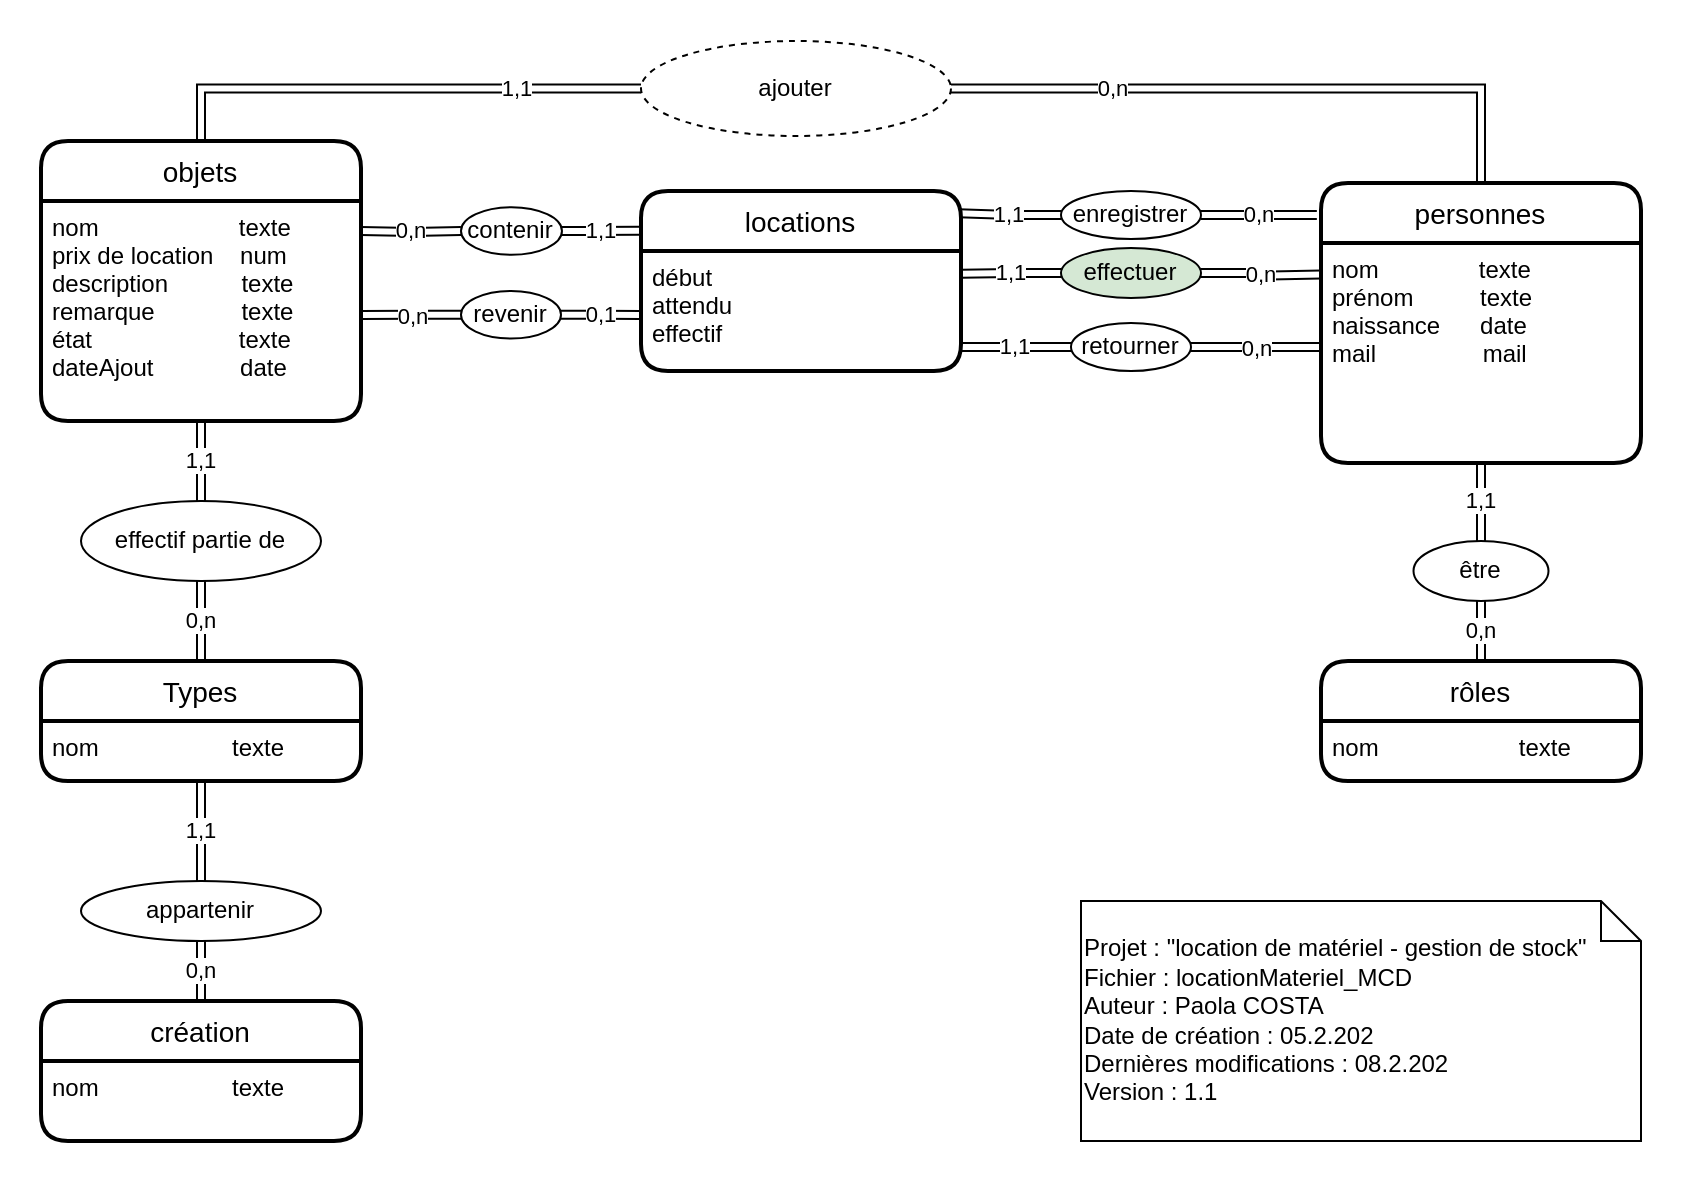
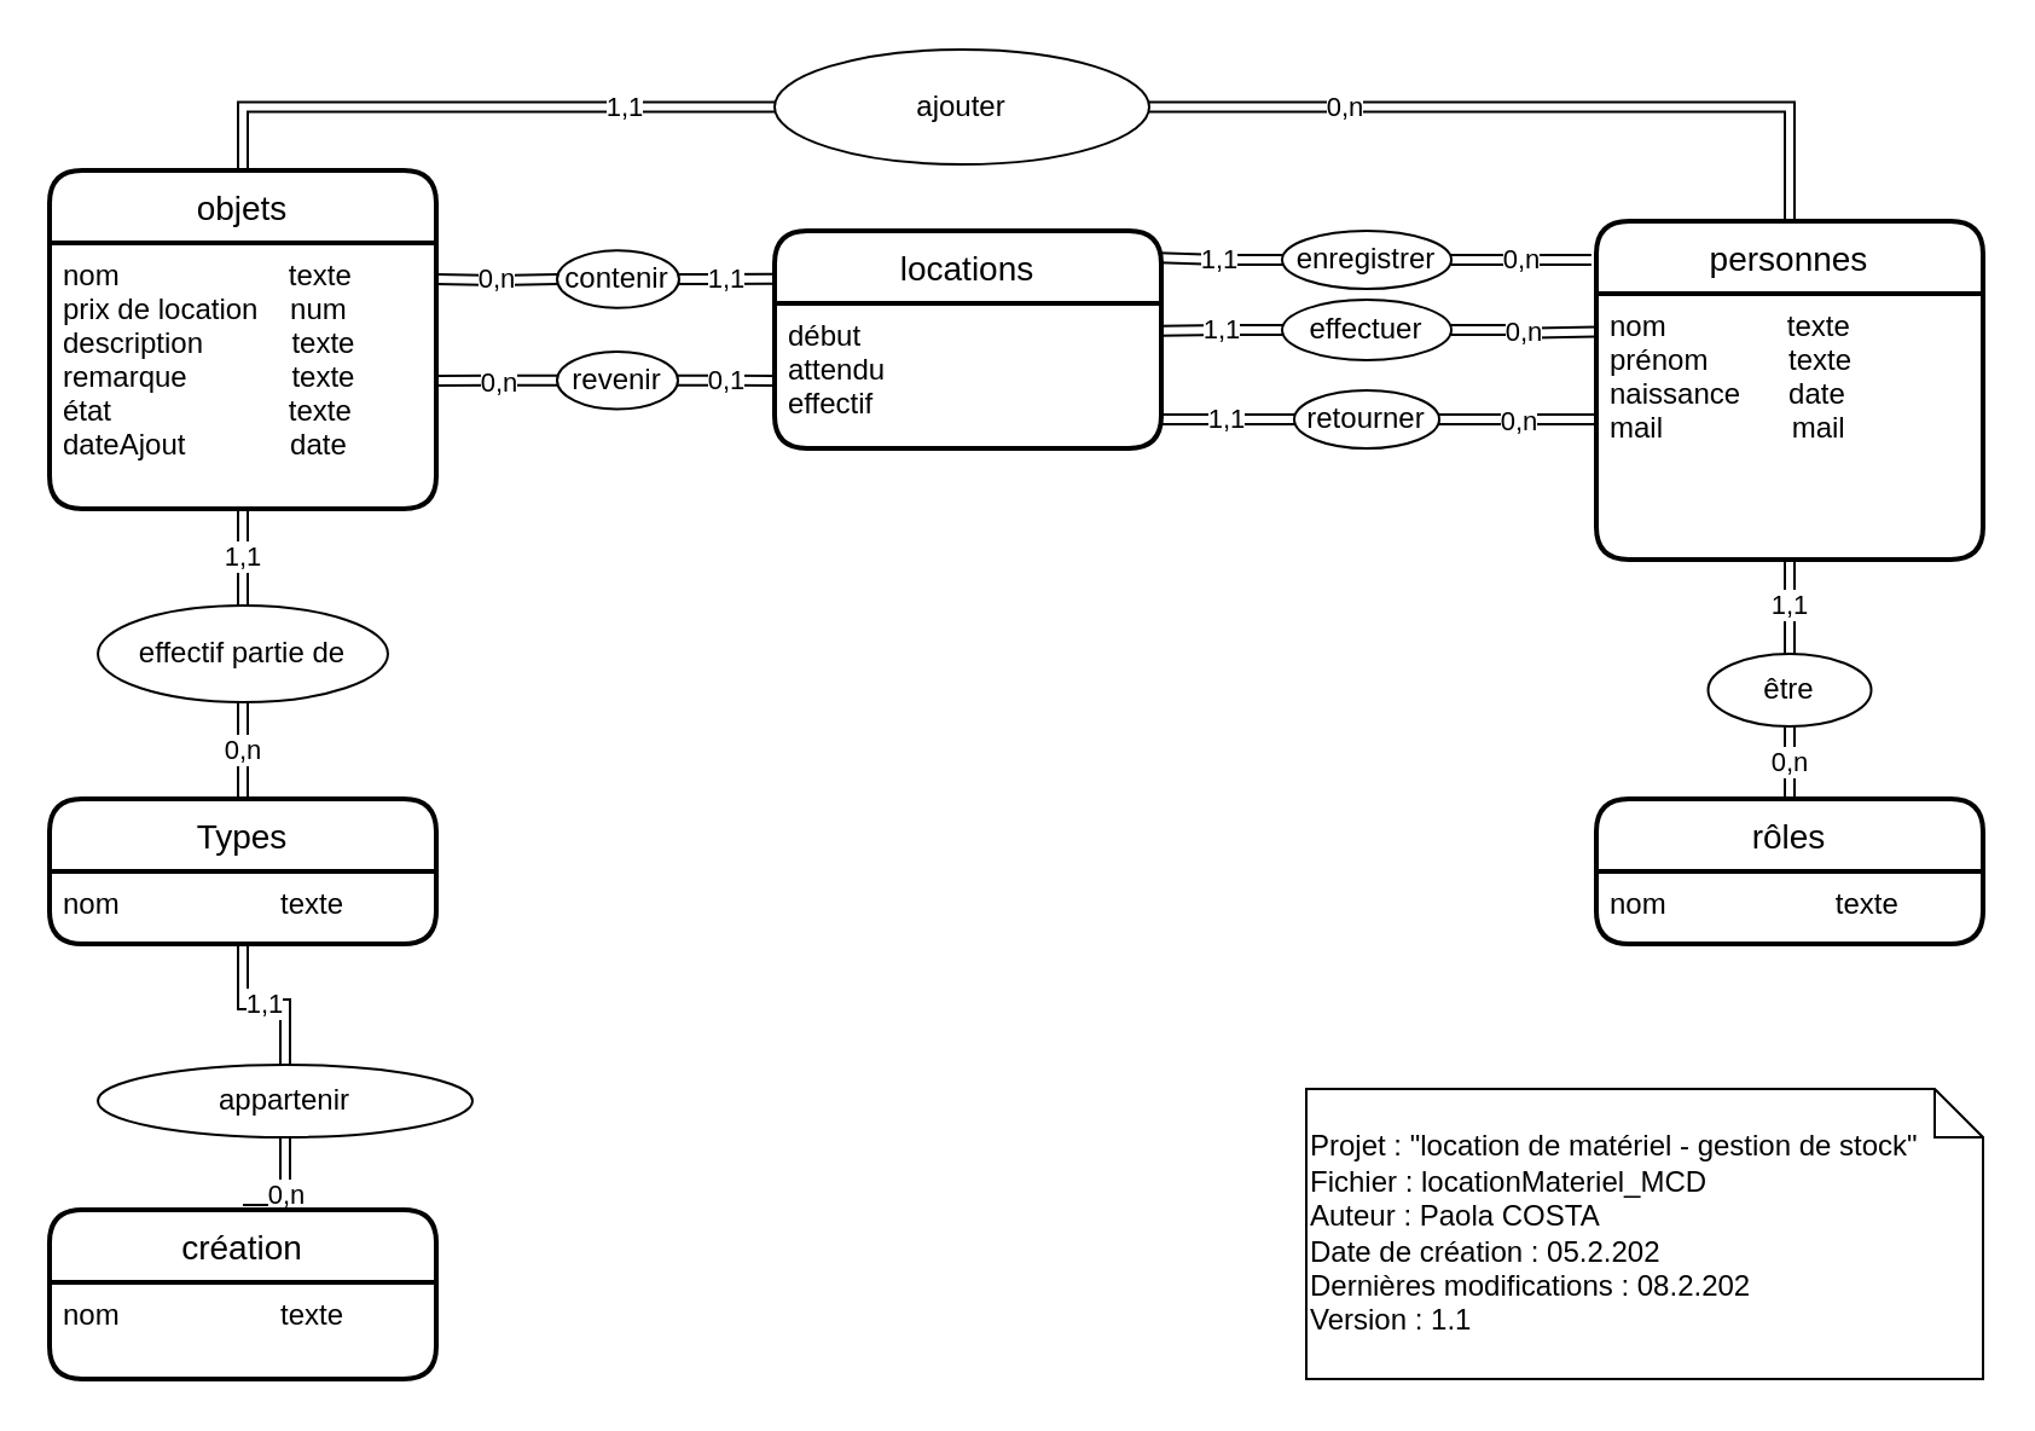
  <mxCell id="0" />
  <mxCell id="1" parent="0" />
  <mxCell id="2" value="1,1" style="edgeStyle=orthogonalEdgeStyle;shape=link;curved=1;rounded=0;orthogonalLoop=1;jettySize=auto;html=1;exitX=0.5;exitY=1;exitDx=0;exitDy=0;entryX=0.5;entryY=0;entryDx=0;entryDy=0;" parent="1" source="4" target="10" edge="1"><mxGeometry relative="1" as="geometry" /></mxCell>
  <mxCell id="3" value="0,n" style="edgeStyle=orthogonalEdgeStyle;shape=link;curved=1;rounded=0;orthogonalLoop=1;jettySize=auto;html=1;exitX=1;exitY=0.5;exitDx=0;exitDy=0;entryX=0;entryY=0.5;entryDx=0;entryDy=0;" parent="1" target="27" edge="1"><mxGeometry relative="1" as="geometry"><mxPoint x="180" y="115" as="sourcePoint" /></mxGeometry></mxCell>
  <mxCell id="4" value="objets" style="swimlane;childLayout=stackLayout;horizontal=1;startSize=30;horizontalStack=0;rounded=1;fontSize=14;fontStyle=0;strokeWidth=2;resizeParent=0;resizeLast=1;shadow=0;dashed=0;align=center;" parent="1" vertex="1"><mxGeometry x="20" y="70" width="160" height="140" as="geometry"><mxRectangle x="60" y="120" width="70" height="30" as="alternateBounds" /></mxGeometry></mxCell>
  <mxCell id="5" value="nom                     texte&#10;prix de location    num&#10;description           texte&#10;remarque             texte&#10;état                      texte&#10;dateAjout             date&#10;" style="align=left;strokeColor=none;fillColor=none;spacingLeft=4;fontSize=12;verticalAlign=top;resizable=0;rotatable=0;part=1;" parent="4" vertex="1"><mxGeometry y="30" width="160" height="110" as="geometry" /></mxCell>
  <mxCell id="6" value="Projet : &quot;location de matériel - gestion de stock&quot;&lt;br&gt;Fichier : locationMateriel_MCD&lt;br&gt;Auteur : Paola COSTA&lt;br&gt;Date de création : 05.2.202&lt;br&gt;Dernières modifications : 08.2.202&lt;br&gt;Version : 1.1" style="shape=note;size=20;whiteSpace=wrap;html=1;align=left;" parent="1" vertex="1"><mxGeometry x="540" y="450" width="280" height="120" as="geometry" /></mxCell>
  <mxCell id="7" value="0,n" style="edgeStyle=orthogonalEdgeStyle;shape=link;curved=1;rounded=0;orthogonalLoop=1;jettySize=auto;html=1;exitX=0.5;exitY=0;exitDx=0;exitDy=0;entryX=0.5;entryY=1;entryDx=0;entryDy=0;" parent="1" source="8" target="10" edge="1"><mxGeometry relative="1" as="geometry" /></mxCell>
  <mxCell id="8" value="Types" style="swimlane;childLayout=stackLayout;horizontal=1;startSize=30;horizontalStack=0;rounded=1;fontSize=14;fontStyle=0;strokeWidth=2;resizeParent=0;resizeLast=1;shadow=0;dashed=0;align=center;" parent="1" vertex="1"><mxGeometry x="20" y="330" width="160" height="60" as="geometry"><mxRectangle x="60" y="120" width="70" height="30" as="alternateBounds" /></mxGeometry></mxCell>
  <mxCell id="9" value="nom                    texte" style="align=left;strokeColor=none;fillColor=none;spacingLeft=4;fontSize=12;verticalAlign=top;resizable=0;rotatable=0;part=1;" parent="8" vertex="1"><mxGeometry y="30" width="160" height="30" as="geometry" /></mxCell>
  <mxCell id="10" value="effectif partie de" style="ellipse;whiteSpace=wrap;html=1;" parent="1" vertex="1"><mxGeometry x="40" y="250" width="120" height="40" as="geometry" /></mxCell>
  <mxCell id="11" value="personnes" style="swimlane;childLayout=stackLayout;horizontal=1;startSize=30;horizontalStack=0;rounded=1;fontSize=14;fontStyle=0;strokeWidth=2;resizeParent=0;resizeLast=1;shadow=0;dashed=0;align=center;" parent="1" vertex="1"><mxGeometry x="660" y="91" width="160" height="140" as="geometry"><mxRectangle x="60" y="120" width="70" height="30" as="alternateBounds" /></mxGeometry></mxCell>
  <mxCell id="12" value="nom               texte&#10;prénom          texte&#10;naissance      date&#10;mail                mail " style="align=left;strokeColor=none;fillColor=none;spacingLeft=4;fontSize=12;verticalAlign=top;resizable=0;rotatable=0;part=1;" parent="11" vertex="1"><mxGeometry y="30" width="160" height="110" as="geometry" /></mxCell>
  <mxCell id="13" value="0,n" style="edgeStyle=orthogonalEdgeStyle;shape=link;curved=1;rounded=0;orthogonalLoop=1;jettySize=auto;html=1;exitX=1;exitY=0.5;exitDx=0;exitDy=0;entryX=-0.013;entryY=0.1;entryDx=0;entryDy=0;entryPerimeter=0;" parent="1" source="15" edge="1"><mxGeometry relative="1" as="geometry"><mxPoint x="657.92" y="107" as="targetPoint" /></mxGeometry></mxCell>
  <mxCell id="14" value="1,1" style="edgeStyle=orthogonalEdgeStyle;shape=link;curved=1;rounded=0;orthogonalLoop=1;jettySize=auto;html=1;exitX=0;exitY=0.5;exitDx=0;exitDy=0;entryX=0.993;entryY=0.124;entryDx=0;entryDy=0;entryPerimeter=0;" parent="1" source="15" target="24" edge="1"><mxGeometry relative="1" as="geometry"><Array as="points"><mxPoint x="505" y="107" /></Array></mxGeometry></mxCell>
  <mxCell id="15" value="enregistrer" style="ellipse;whiteSpace=wrap;html=1;" parent="1" vertex="1"><mxGeometry x="530" y="95" width="70" height="24" as="geometry" /></mxCell>
  <mxCell id="16" value="0,n" style="edgeStyle=orthogonalEdgeStyle;shape=link;curved=1;rounded=0;orthogonalLoop=1;jettySize=auto;html=1;exitX=0.5;exitY=0;exitDx=0;exitDy=0;entryX=0.5;entryY=1;entryDx=0;entryDy=0;" parent="1" source="17" target="20" edge="1"><mxGeometry relative="1" as="geometry" /></mxCell>
  <mxCell id="17" value="rôles" style="swimlane;childLayout=stackLayout;horizontal=1;startSize=30;horizontalStack=0;rounded=1;fontSize=14;fontStyle=0;strokeWidth=2;resizeParent=0;resizeLast=1;shadow=0;dashed=0;align=center;" parent="1" vertex="1"><mxGeometry x="660" y="330" width="160" height="60" as="geometry"><mxRectangle x="60" y="120" width="70" height="30" as="alternateBounds" /></mxGeometry></mxCell>
  <mxCell id="18" value="nom                     texte&#10;" style="align=left;strokeColor=none;fillColor=none;spacingLeft=4;fontSize=12;verticalAlign=top;resizable=0;rotatable=0;part=1;" parent="17" vertex="1"><mxGeometry y="30" width="160" height="30" as="geometry" /></mxCell>
  <mxCell id="19" value="1,1" style="edgeStyle=orthogonalEdgeStyle;shape=link;curved=1;rounded=0;orthogonalLoop=1;jettySize=auto;html=1;exitX=0.5;exitY=0;exitDx=0;exitDy=0;entryX=0.5;entryY=1;entryDx=0;entryDy=0;" parent="1" source="20" target="12" edge="1"><mxGeometry relative="1" as="geometry" /></mxCell>
  <mxCell id="20" value="être" style="ellipse;whiteSpace=wrap;html=1;" parent="1" vertex="1"><mxGeometry x="706.25" y="270" width="67.5" height="30" as="geometry" /></mxCell>
  <mxCell id="21" value="0,n" style="edgeStyle=orthogonalEdgeStyle;shape=link;curved=1;rounded=0;orthogonalLoop=1;jettySize=auto;html=1;exitX=1;exitY=0.5;exitDx=0;exitDy=0;" parent="1" source="23" target="11" edge="1"><mxGeometry x="-0.483" relative="1" as="geometry"><mxPoint as="offset" /></mxGeometry></mxCell>
  <mxCell id="22" value="1,1" style="edgeStyle=orthogonalEdgeStyle;shape=link;curved=1;rounded=0;orthogonalLoop=1;jettySize=auto;html=1;exitX=0;exitY=0.5;exitDx=0;exitDy=0;entryX=0.5;entryY=0;entryDx=0;entryDy=0;" parent="1" source="23" target="4" edge="1"><mxGeometry x="-0.495" relative="1" as="geometry"><mxPoint as="offset" /></mxGeometry></mxCell>
- <mxCell id="23" value="ajouter" style="ellipse;whiteSpace=wrap;html=1;dashed=1;" parent="1" vertex="1"><mxGeometry x="320" y="20" width="155" height="47.5" as="geometry" /></mxCell>
+ <mxCell id="23" value="ajouter" style="ellipse;whiteSpace=wrap;html=1;" parent="1" vertex="1"><mxGeometry x="320" y="20" width="155" height="47.5" as="geometry" /></mxCell>
  <mxCell id="24" value="locations" style="swimlane;childLayout=stackLayout;horizontal=1;startSize=30;horizontalStack=0;rounded=1;fontSize=14;fontStyle=0;strokeWidth=2;resizeParent=0;resizeLast=1;shadow=0;dashed=0;align=center;" parent="1" vertex="1"><mxGeometry x="320" y="95" width="160" height="90" as="geometry"><mxRectangle x="60" y="120" width="70" height="30" as="alternateBounds" /></mxGeometry></mxCell>
  <mxCell id="25" value="début&#10;attendu&#10;effectif" style="align=left;strokeColor=none;fillColor=none;spacingLeft=4;fontSize=12;verticalAlign=top;resizable=0;rotatable=0;part=1;" parent="24" vertex="1"><mxGeometry y="30" width="160" height="60" as="geometry" /></mxCell>
  <mxCell id="26" value="1,1" style="edgeStyle=orthogonalEdgeStyle;shape=link;curved=1;rounded=0;orthogonalLoop=1;jettySize=auto;html=1;exitX=1;exitY=0.5;exitDx=0;exitDy=0;entryX=-0.003;entryY=0.221;entryDx=0;entryDy=0;entryPerimeter=0;" parent="1" source="27" target="24" edge="1"><mxGeometry relative="1" as="geometry"><Array as="points"><mxPoint x="290" y="115" /></Array></mxGeometry></mxCell>
  <mxCell id="27" value="contenir" style="ellipse;whiteSpace=wrap;html=1;" parent="1" vertex="1"><mxGeometry x="230" y="103.12" width="50.48" height="23.75" as="geometry" /></mxCell>
  <mxCell id="28" value="0,n" style="edgeStyle=orthogonalEdgeStyle;shape=link;curved=1;rounded=0;orthogonalLoop=1;jettySize=auto;html=1;exitX=1;exitY=0.5;exitDx=0;exitDy=0;entryX=0;entryY=0.7;entryDx=0;entryDy=0;entryPerimeter=0;" parent="1" source="30" edge="1"><mxGeometry relative="1" as="geometry"><mxPoint x="660" y="173" as="targetPoint" /></mxGeometry></mxCell>
  <mxCell id="29" value="1,1" style="edgeStyle=orthogonalEdgeStyle;shape=link;curved=1;rounded=0;orthogonalLoop=1;jettySize=auto;html=1;exitX=0;exitY=0.5;exitDx=0;exitDy=0;entryX=0.996;entryY=0.799;entryDx=0;entryDy=0;entryPerimeter=0;" parent="1" source="30" target="25" edge="1"><mxGeometry x="-0.011" relative="1" as="geometry"><mxPoint as="offset" /></mxGeometry></mxCell>
  <mxCell id="30" value="retourner" style="ellipse;whiteSpace=wrap;html=1;" parent="1" vertex="1"><mxGeometry x="535" y="161" width="60" height="24" as="geometry" /></mxCell>
  <mxCell id="31" value="0,n" style="edgeStyle=orthogonalEdgeStyle;shape=link;curved=1;rounded=0;orthogonalLoop=1;jettySize=auto;html=1;exitX=1;exitY=0.5;exitDx=0;exitDy=0;entryX=0;entryY=0.371;entryDx=0;entryDy=0;entryPerimeter=0;" parent="1" source="33" edge="1"><mxGeometry relative="1" as="geometry"><mxPoint x="660" y="136.81" as="targetPoint" /></mxGeometry></mxCell>
  <mxCell id="32" value="1,1" style="edgeStyle=orthogonalEdgeStyle;shape=link;curved=1;rounded=0;orthogonalLoop=1;jettySize=auto;html=1;exitX=0;exitY=0.5;exitDx=0;exitDy=0;entryX=1;entryY=0.19;entryDx=0;entryDy=0;entryPerimeter=0;" parent="1" source="33" target="25" edge="1"><mxGeometry relative="1" as="geometry" /></mxCell>
- <mxCell id="33" value="effectuer" style="ellipse;whiteSpace=wrap;html=1;fillColor=#d5e8d4;" parent="1" vertex="1"><mxGeometry x="530" y="123.5" width="70" height="25" as="geometry" /></mxCell>
+ <mxCell id="33" value="effectuer" style="ellipse;whiteSpace=wrap;html=1;" parent="1" vertex="1"><mxGeometry x="530" y="123.5" width="70" height="25" as="geometry" /></mxCell>
  <mxCell id="34" value="0,n" style="edgeStyle=orthogonalEdgeStyle;shape=link;curved=1;rounded=0;orthogonalLoop=1;jettySize=auto;html=1;exitX=0.5;exitY=0;exitDx=0;exitDy=0;entryX=0.5;entryY=1;entryDx=0;entryDy=0;" parent="1" source="35" target="37" edge="1"><mxGeometry relative="1" as="geometry" /></mxCell>
  <mxCell id="35" value="création" style="swimlane;childLayout=stackLayout;horizontal=1;startSize=30;horizontalStack=0;rounded=1;fontSize=14;fontStyle=0;strokeWidth=2;resizeParent=0;resizeLast=1;shadow=0;dashed=0;align=center;" parent="1" vertex="1"><mxGeometry x="20" y="500" width="160" height="70" as="geometry"><mxRectangle x="60" y="120" width="70" height="30" as="alternateBounds" /></mxGeometry></mxCell>
  <mxCell id="36" value="nom                    texte" style="align=left;strokeColor=none;fillColor=none;spacingLeft=4;fontSize=12;verticalAlign=top;resizable=0;rotatable=0;part=1;" parent="35" vertex="1"><mxGeometry y="30" width="160" height="40" as="geometry" /></mxCell>
- <mxCell id="37" value="appartenir" style="ellipse;whiteSpace=wrap;html=1;" parent="1" vertex="1"><mxGeometry x="40" y="440" width="120" height="30" as="geometry" /></mxCell>
+ <mxCell id="37" value="appartenir" style="ellipse;whiteSpace=wrap;html=1;" parent="1" vertex="1"><mxGeometry x="40" y="440" width="155" height="30" as="geometry" /></mxCell>
  <mxCell id="38" value="1,1" style="edgeStyle=orthogonalEdgeStyle;shape=link;curved=1;rounded=0;orthogonalLoop=1;jettySize=auto;html=1;exitX=0.5;exitY=1;exitDx=0;exitDy=0;entryX=0.5;entryY=0;entryDx=0;entryDy=0;" parent="1" source="9" target="37" edge="1"><mxGeometry relative="1" as="geometry" /></mxCell>
  <mxCell id="39" value="0,1" style="edgeStyle=orthogonalEdgeStyle;shape=link;curved=1;rounded=0;orthogonalLoop=1;jettySize=auto;html=1;exitX=1;exitY=0.5;exitDx=0;exitDy=0;entryX=0;entryY=0.533;entryDx=0;entryDy=0;entryPerimeter=0;" parent="1" source="41" target="25" edge="1"><mxGeometry relative="1" as="geometry" /></mxCell>
  <mxCell id="40" value="0,n" style="edgeStyle=orthogonalEdgeStyle;shape=link;curved=1;rounded=0;orthogonalLoop=1;jettySize=auto;html=1;exitX=0;exitY=0.5;exitDx=0;exitDy=0;" parent="1" source="41" edge="1"><mxGeometry relative="1" as="geometry"><mxPoint x="180" y="157" as="targetPoint" /></mxGeometry></mxCell>
  <mxCell id="41" value="revenir" style="ellipse;whiteSpace=wrap;html=1;" parent="1" vertex="1"><mxGeometry x="230" y="145" width="50" height="23.75" as="geometry" /></mxCell>
